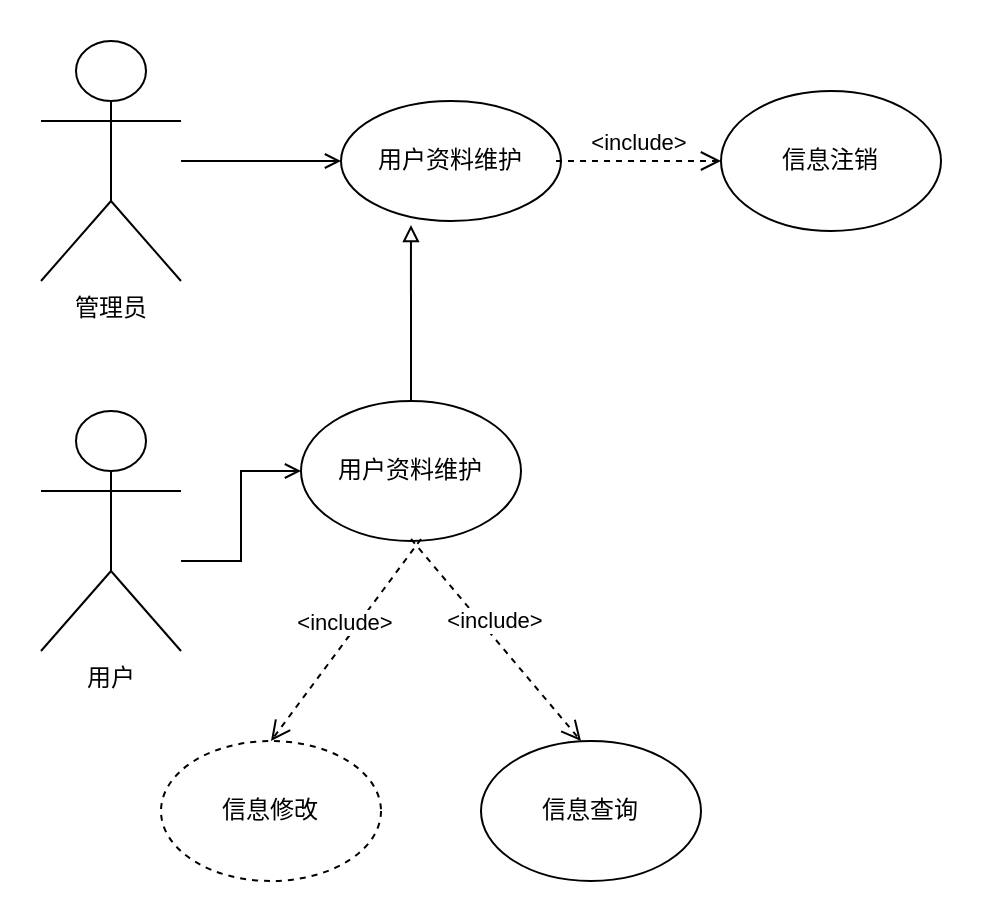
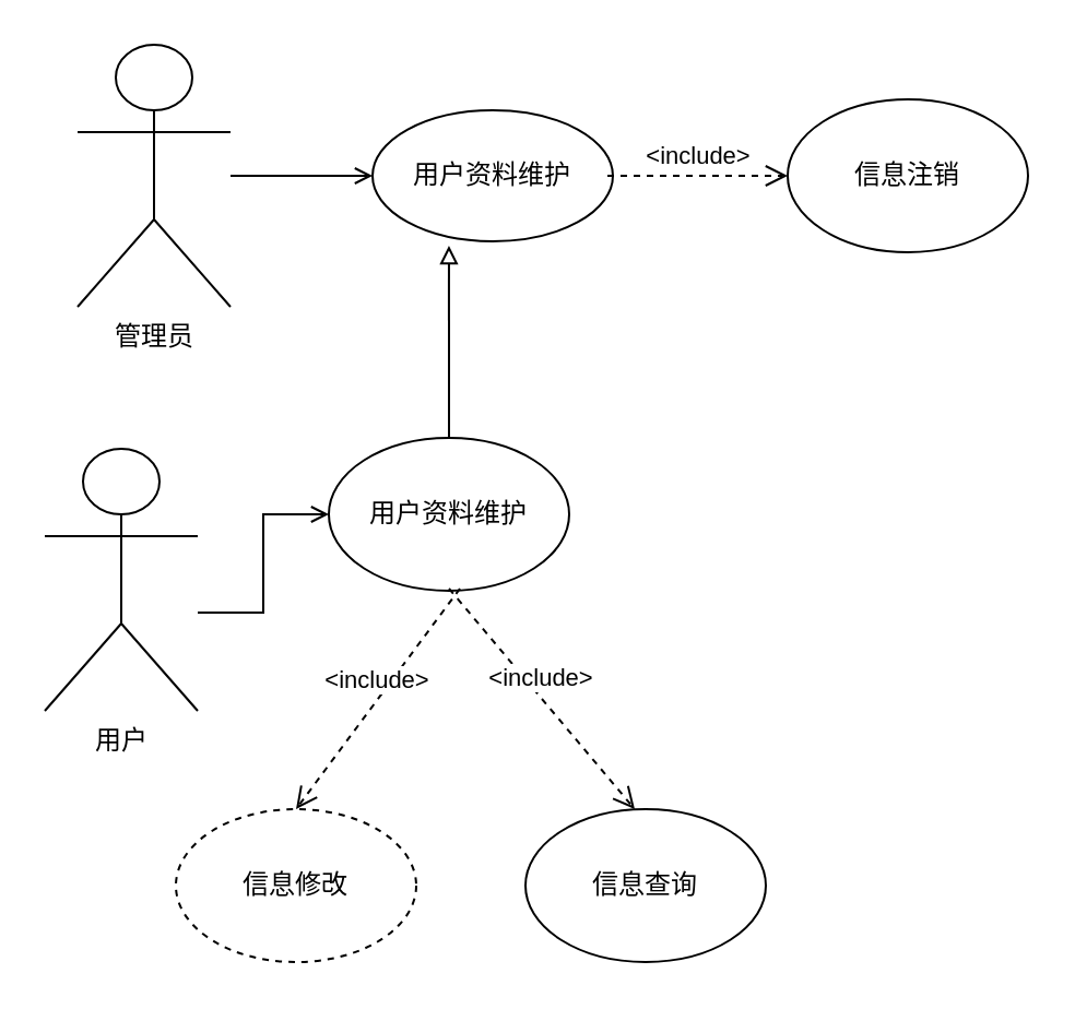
  <mxCell id="0" />
  <mxCell id="1" parent="0" />
  <mxCell id="2" value="用户资料维护" style="ellipse;whiteSpace=wrap;html=1;shadow=0;comic=0;gradientColor=none;" vertex="1" parent="1"><mxGeometry x="170" y="50" width="110" height="60" as="geometry" /></mxCell>
  <mxCell id="3" style="edgeStyle=orthogonalEdgeStyle;rounded=0;orthogonalLoop=1;jettySize=auto;html=1;endArrow=open;endFill=0;" edge="1" parent="1" source="4" target="2"><mxGeometry relative="1" as="geometry" /></mxCell>
- <mxCell id="4" value="管理员" style="shape=umlActor;verticalLabelPosition=bottom;labelBackgroundColor=#ffffff;verticalAlign=top;html=1;outlineConnect=0;" vertex="1" parent="1"><mxGeometry x="20" y="20" width="70" height="120" as="geometry" /></mxCell>
+ <mxCell id="4" value="管理员" style="shape=umlActor;verticalLabelPosition=bottom;labelBackgroundColor=#ffffff;verticalAlign=top;html=1;outlineConnect=0;" vertex="1" parent="1"><mxGeometry x="35" y="20" width="70" height="120" as="geometry" /></mxCell>
  <mxCell id="5" style="edgeStyle=orthogonalEdgeStyle;rounded=0;orthogonalLoop=1;jettySize=auto;html=1;entryX=0;entryY=0.5;entryDx=0;entryDy=0;endArrow=open;endFill=0;" edge="1" parent="1" source="6" target="8"><mxGeometry relative="1" as="geometry"><Array as="points"><mxPoint x="120" y="280" /><mxPoint x="120" y="235" /></Array></mxGeometry></mxCell>
  <mxCell id="6" value="用户" style="shape=umlActor;verticalLabelPosition=bottom;labelBackgroundColor=#ffffff;verticalAlign=top;html=1;outlineConnect=0;" vertex="1" parent="1"><mxGeometry x="20" y="205" width="70" height="120" as="geometry" /></mxCell>
  <mxCell id="7" style="edgeStyle=orthogonalEdgeStyle;rounded=0;orthogonalLoop=1;jettySize=auto;html=1;exitX=0.5;exitY=0;exitDx=0;exitDy=0;entryX=0.318;entryY=1.033;entryDx=0;entryDy=0;entryPerimeter=0;endArrow=block;endFill=0;" edge="1" parent="1" source="8" target="2"><mxGeometry relative="1" as="geometry"><Array as="points"><mxPoint x="205" y="112" /></Array></mxGeometry></mxCell>
  <mxCell id="8" value="用户资料维护" style="ellipse;whiteSpace=wrap;html=1;shadow=0;comic=0;gradientColor=none;" vertex="1" parent="1"><mxGeometry x="150" y="200" width="110" height="70" as="geometry" /></mxCell>
  <mxCell id="9" value="信息修改" style="ellipse;whiteSpace=wrap;html=1;shadow=0;comic=0;gradientColor=none;dashed=1;" vertex="1" parent="1"><mxGeometry x="80" y="370" width="110" height="70" as="geometry" /></mxCell>
  <mxCell id="10" value="&amp;lt;include&amp;gt;" style="html=1;verticalAlign=bottom;endArrow=open;dashed=1;endSize=8;entryX=0.5;entryY=0;entryDx=0;entryDy=0;" edge="1" parent="1" target="9"><mxGeometry relative="1" as="geometry"><mxPoint x="210" y="269" as="sourcePoint" /><mxPoint x="130" y="269" as="targetPoint" /></mxGeometry></mxCell>
  <mxCell id="11" value="&amp;lt;include&amp;gt;" style="html=1;verticalAlign=bottom;endArrow=open;dashed=1;endSize=8;" edge="1" parent="1"><mxGeometry relative="1" as="geometry"><mxPoint x="205" y="269" as="sourcePoint" /><mxPoint x="290" y="370" as="targetPoint" /></mxGeometry></mxCell>
  <mxCell id="12" value="信息查询" style="ellipse;whiteSpace=wrap;html=1;shadow=0;comic=0;gradientColor=none;" vertex="1" parent="1"><mxGeometry x="240" y="370" width="110" height="70" as="geometry" /></mxCell>
  <mxCell id="13" value="&amp;lt;include&amp;gt;" style="html=1;verticalAlign=bottom;endArrow=open;dashed=1;endSize=8;" edge="1" parent="1"><mxGeometry relative="1" as="geometry"><mxPoint x="277.5" y="80" as="sourcePoint" /><mxPoint x="360" y="80" as="targetPoint" /></mxGeometry></mxCell>
  <mxCell id="14" value="信息注销" style="ellipse;whiteSpace=wrap;html=1;shadow=0;comic=0;gradientColor=none;" vertex="1" parent="1"><mxGeometry x="360" y="45" width="110" height="70" as="geometry" /></mxCell>
